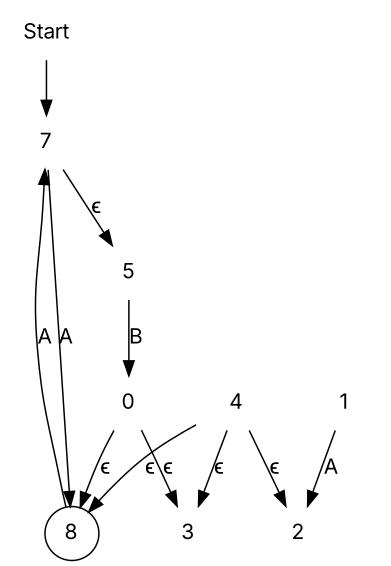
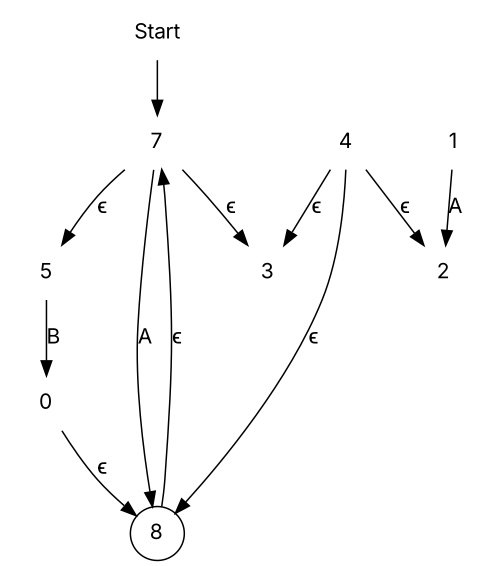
  digraph {
    fontname=Inter
    node [fontname=Inter shape=plaintext]
    edge [fontname=Inter]
    Start [shape=none]
    n2 [label=7]
    n3 [label=3]
    n4 [label=8 shape=circle]
    n5 [label=5]
    n6 [label=1]
    n7 [label=2]
    n8 [label=4]
    n9 [label=0]
    Start -> n2
-   n9 -> n3 [label="ϵ"]
+   n2 -> n3 [label="ϵ"]
    n2 -> n4 [label=A]
    n2 -> n5 [label="ϵ"]
-   n4 -> n2 [label=A]
+   n4 -> n2 [label="ϵ"]
    n5 -> n9 [label=B]
    n6 -> n7 [label=A]
    n8 -> n3 [label="ϵ"]
    n8 -> n4 [label="ϵ"]
    n8 -> n7 [label="ϵ"]
    n9 -> n4 [label="ϵ"]
  }
